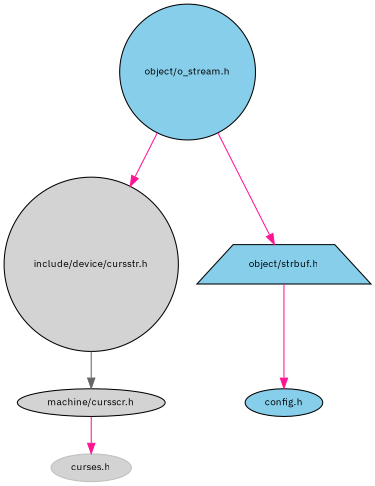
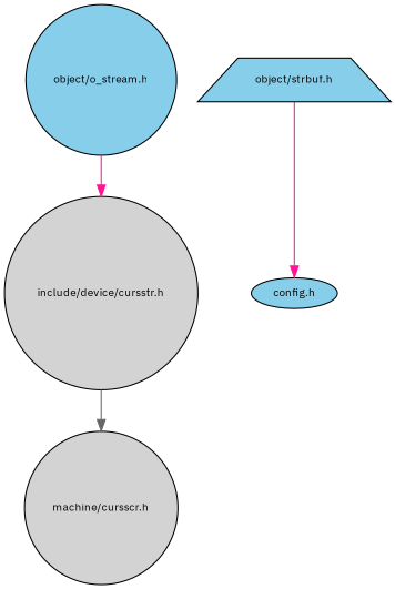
  digraph {
    fontname="IBM Plex Sans"
    node [color=black fillcolor=lightgrey fontname="IBM Plex Sans" fontsize=10 shape=ellipse style=filled]
    edge [color=deeppink fontname="IBM Plex Sans" fontsize=10 labelfontname=Helvetica labelfontsize=10 style=solid]
    n1 [fontcolor=black height=0.2 label="include/device/cursstr.h" shape=circle width=0.4]
-   n2 [height=0.2 label="machine/cursscr.h" width=0.4]
+   n2 [height=0.2 label="machine/cursscr.h" shape=circle width=0.4]
    n3 [fillcolor=skyblue height=0.2 label="object/o_stream.h" shape=circle width=0.4]
    n4 [fillcolor=skyblue height=0.2 label="object/strbuf.h" shape=trapezium width=0.4]
-   n5 [color=grey75 height=0.2 label="curses.h" width=0.4]
    n6 [fillcolor=skyblue height=0.2 label="config.h" width=0.4]
    n1 -> n2 [color=gray40]
-   n2 -> n5
    n3 -> n1
-   n3 -> n4
    n4 -> n6
  }
